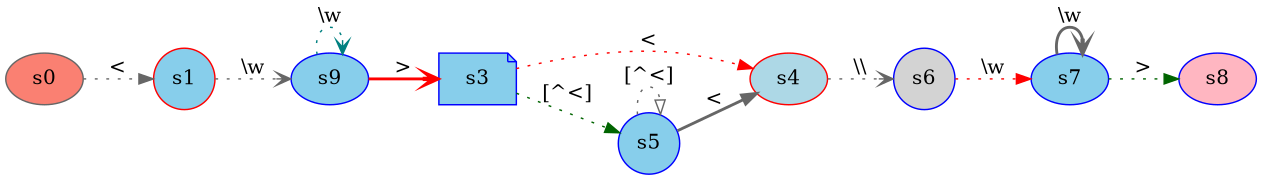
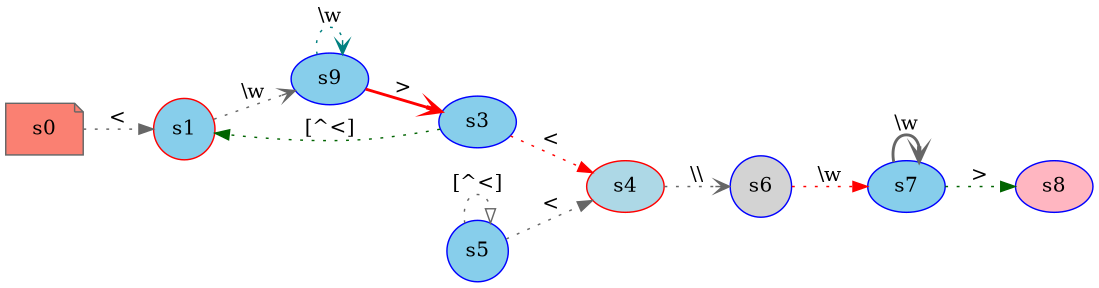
  digraph {
    rankdir=LR
    node [color=blue fillcolor=skyblue shape=ellipse style=filled]
    edge [arrowhead=normal color=gray40 style=dotted]
-   s0 [color=gray40 fillcolor=salmon]
+   s0 [color=gray40 fillcolor=salmon shape=note]
    s1 [color=red shape=circle]
    n3 [label=s9]
-   s3 [shape=note]
+   s3
    s4 [color=red fillcolor=lightblue]
    s5 [shape=circle]
    s6 [fillcolor=lightgrey shape=circle]
    s7
    s8 [fillcolor=lightpink]
    s0 -> s1 [label="<"]
    s1 -> n3 [arrowhead=vee label="\\w"]
    n3 -> n3 [arrowhead=vee color=teal label="\\w"]
    n3 -> s3 [arrowhead=vee color=red label=">" style=bold]
    s3 -> s4 [color=red label="<"]
-   s3 -> s5 [color=darkgreen label="[^<]"]
+   s3 -> s1 [color=darkgreen label="[^<]"]
    s4 -> s6 [arrowhead=vee label="\\\\"]
-   s5 -> s4 [label="<" style=bold]
+   s5 -> s4 [label="<"]
    s5 -> s5 [arrowhead=onormal label="[^<]"]
    s6 -> s7 [color=red label="\\w"]
    s7 -> s7 [arrowhead=vee label="\\w" style=bold]
    s7 -> s8 [color=darkgreen label=">"]
  }
